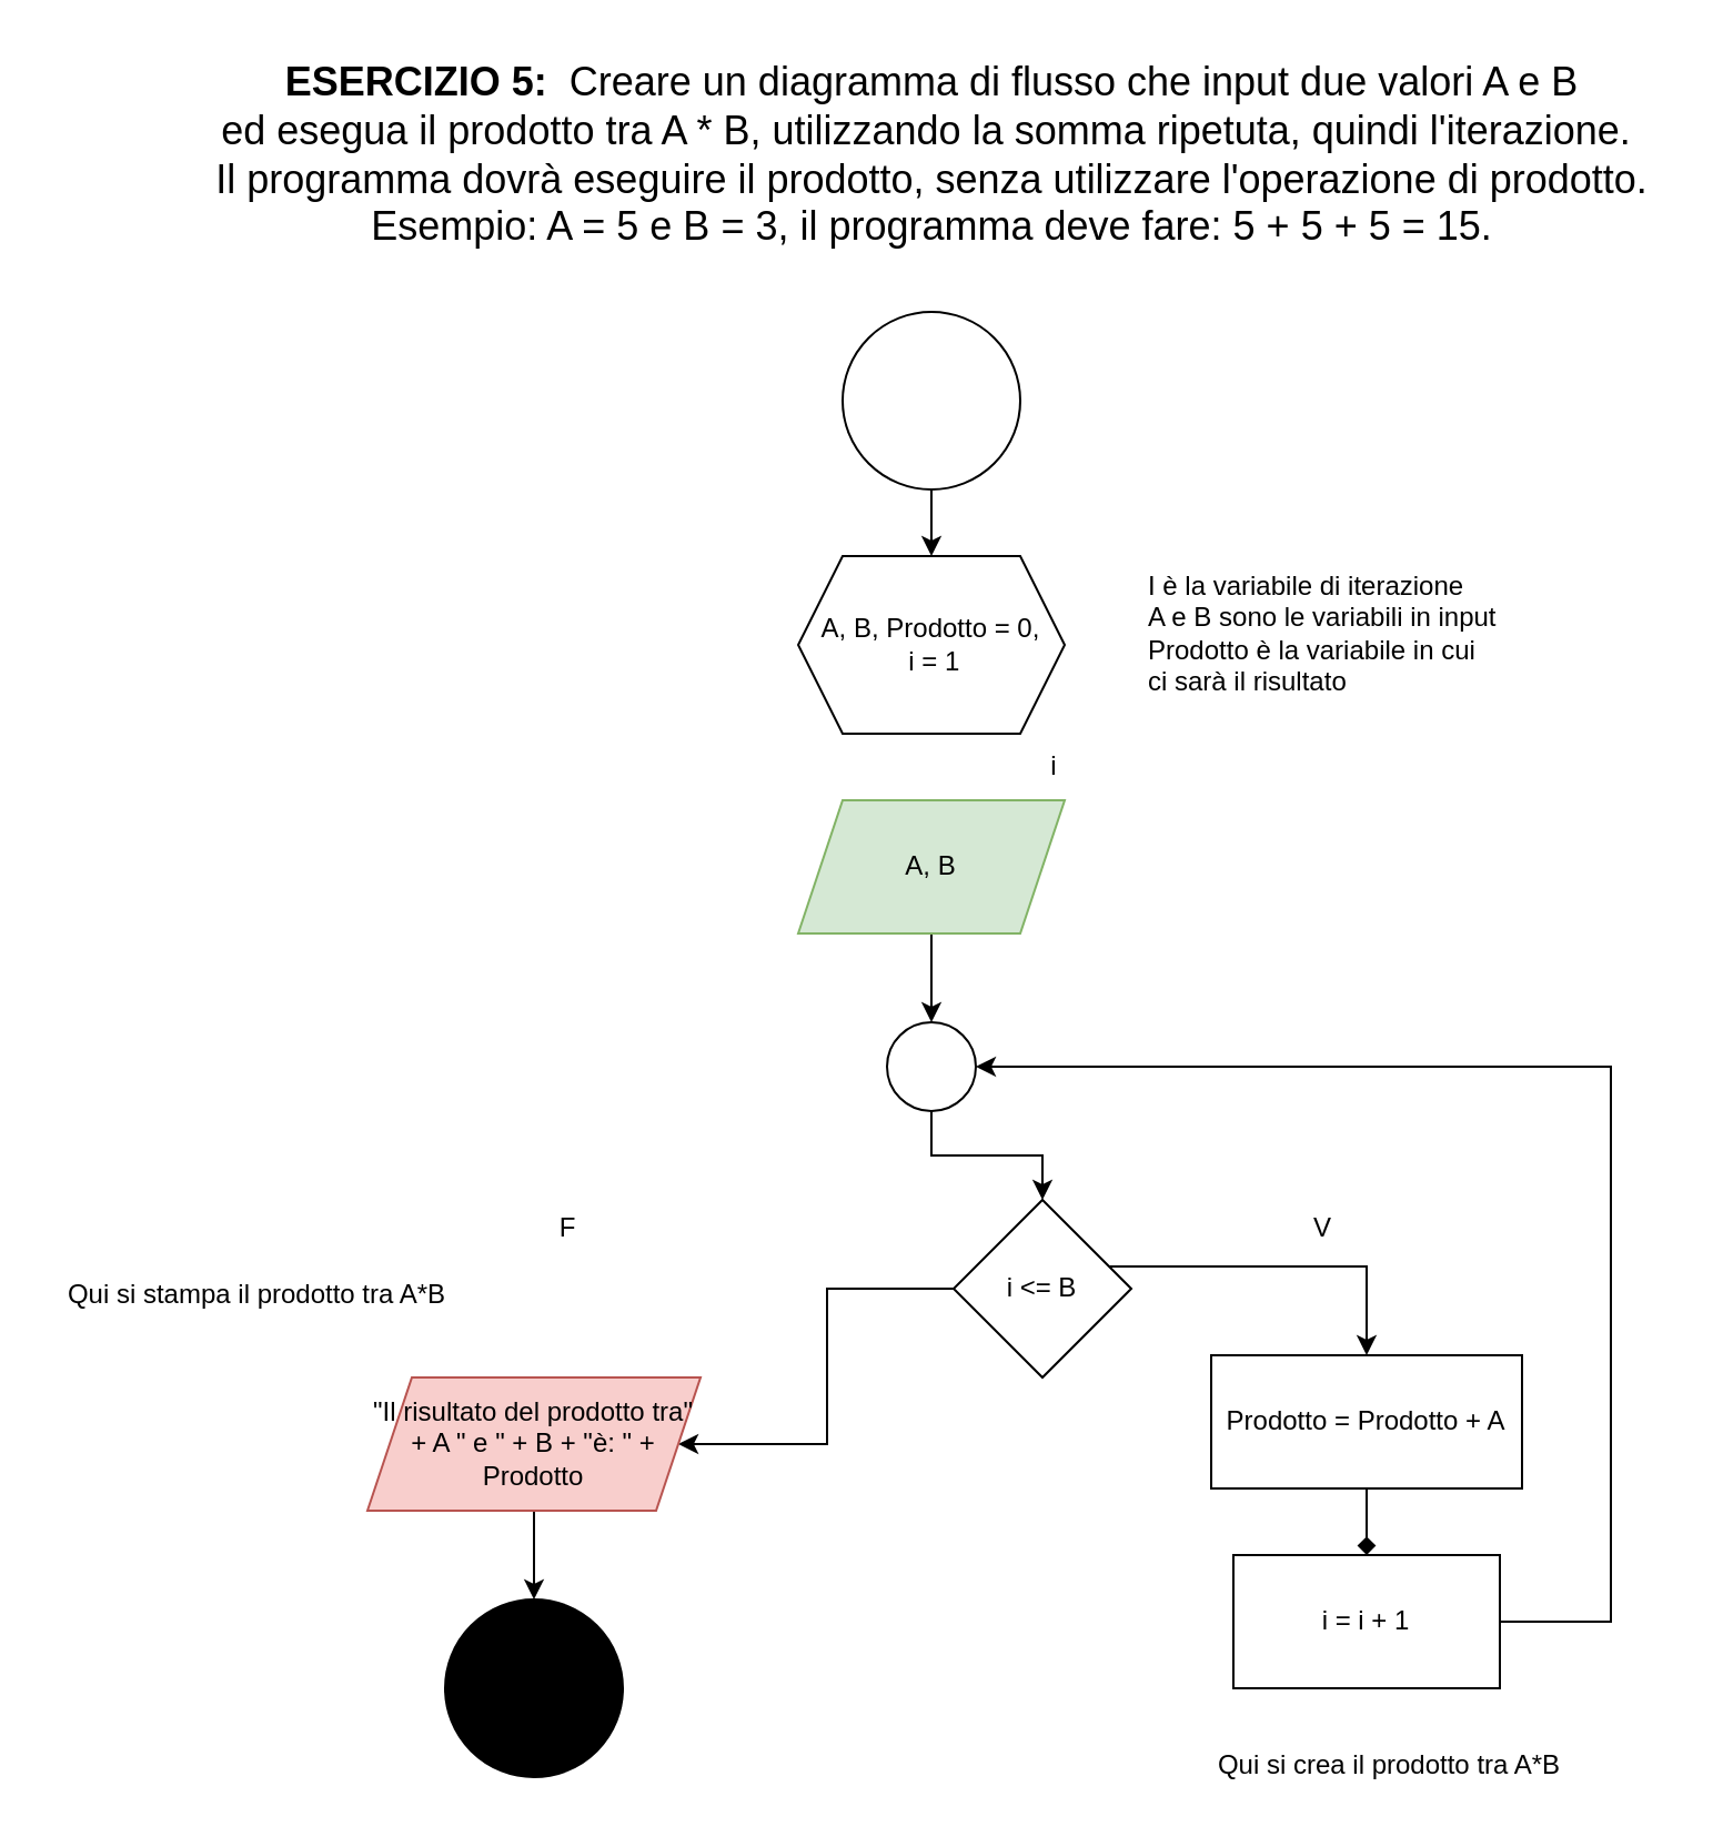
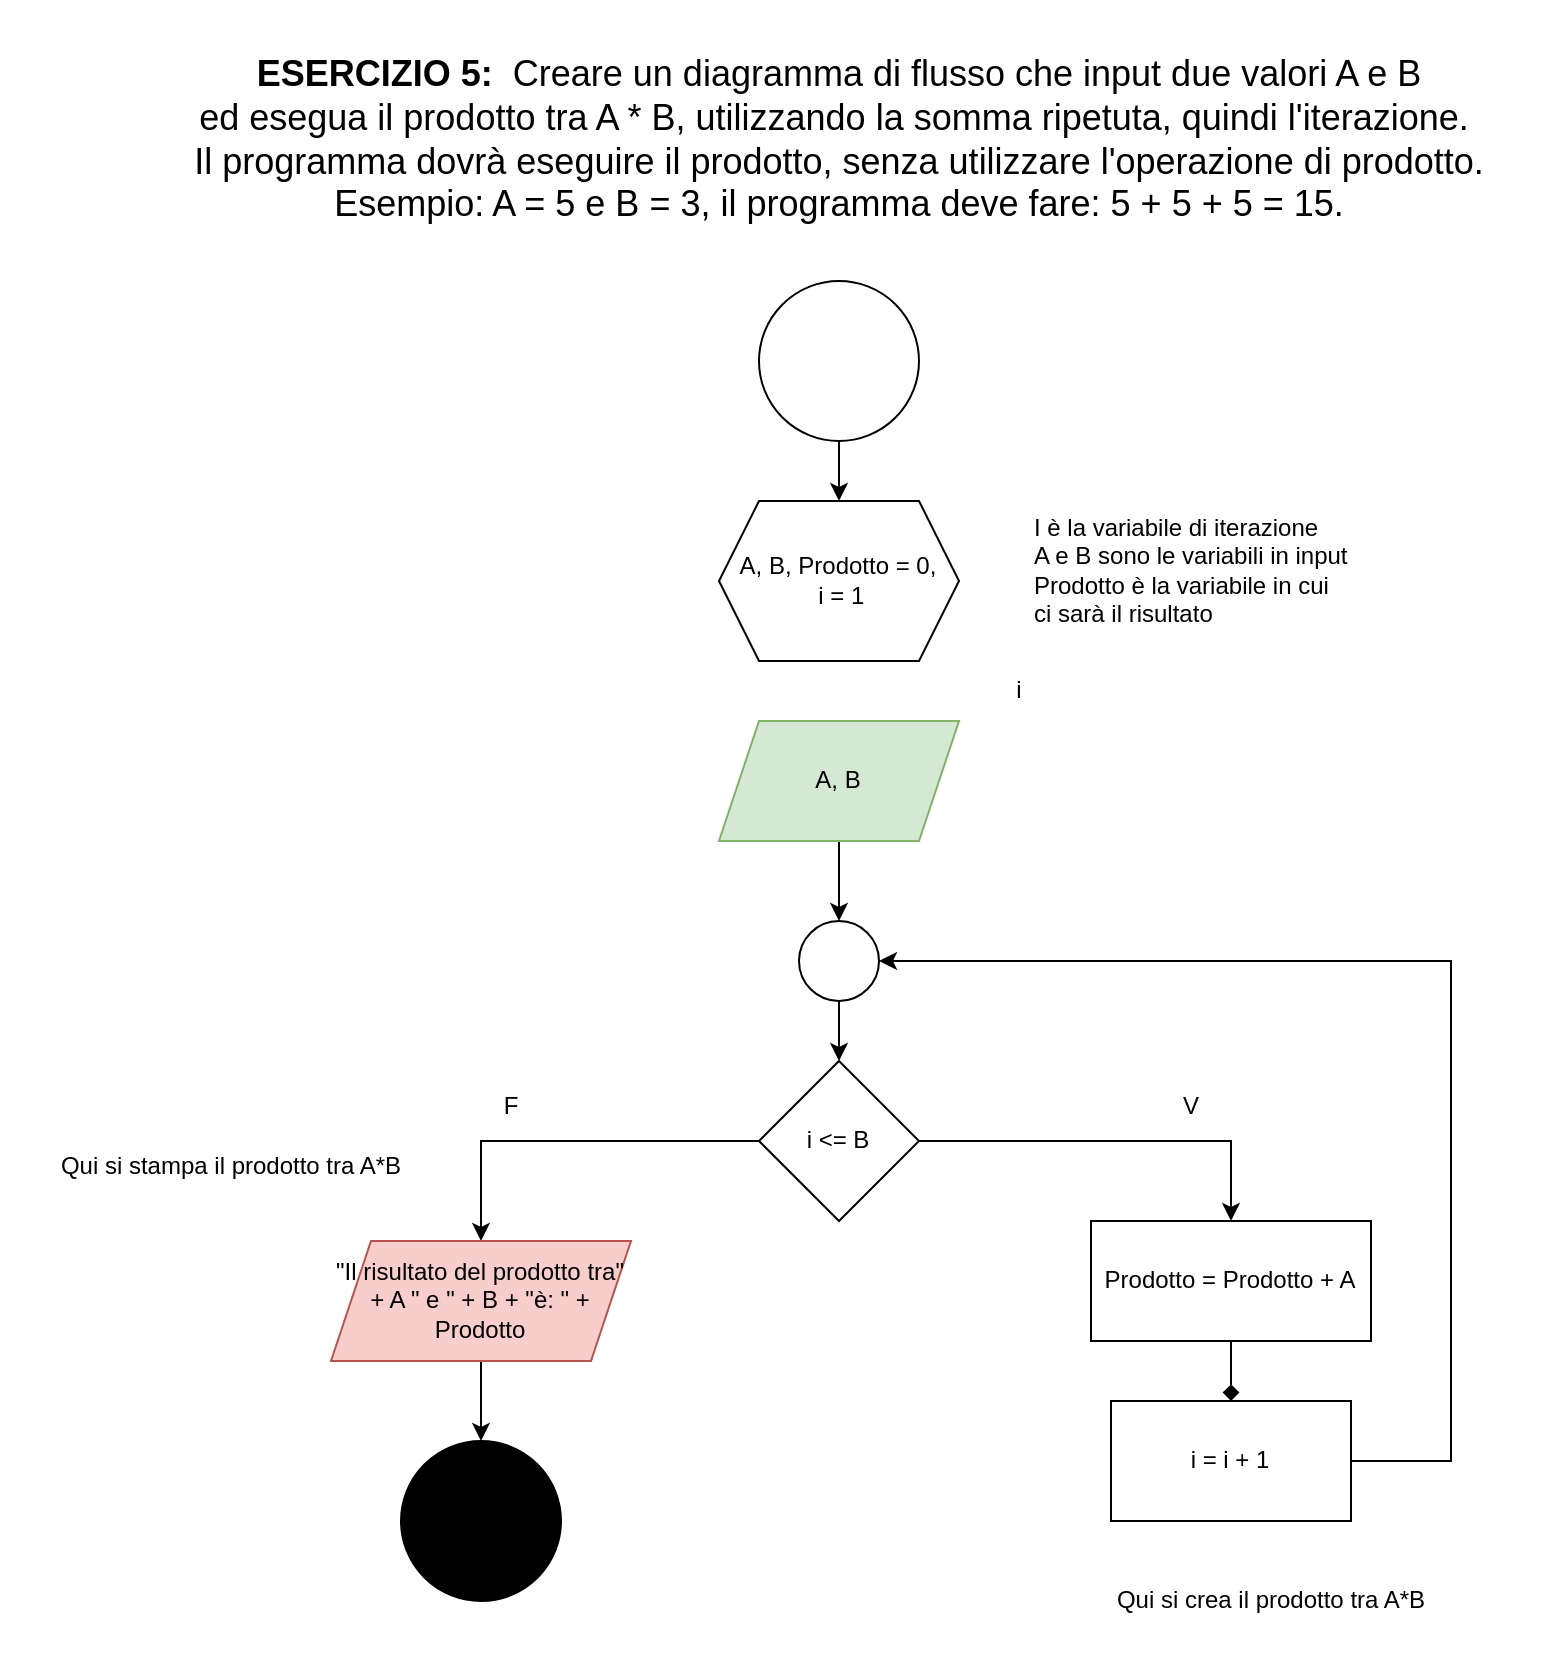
  <mxCell id="0" />
  <mxCell id="1" parent="0" />
  <mxCell id="2" value="&lt;b style=&quot;font-size: 18px;&quot;&gt;ESERCIZIO 5: &lt;/b&gt;&amp;nbsp;Creare un diagramma di flusso che input due valori A e B&lt;div&gt;ed esegua il prodotto tra A * B, utilizzando la somma ripetuta, quindi l'iterazione.&amp;nbsp;&lt;/div&gt;&lt;div&gt;Il programma dovrà eseguire il prodotto, senza utilizzare l'operazione di prodotto.&lt;/div&gt;&lt;div&gt;Esempio: A = 5 e B = 3, il programma deve fare: 5 + 5 + 5 = 15.&lt;/div&gt;" style="text;html=1;align=center;verticalAlign=middle;resizable=0;points=[];autosize=1;strokeColor=none;fillColor=none;fontSize=18;" vertex="1" parent="1"><mxGeometry x="84" y="20" width="670" height="100" as="geometry" /></mxCell>
  <mxCell id="3" value="" style="edgeStyle=orthogonalEdgeStyle;rounded=0;orthogonalLoop=1;jettySize=auto;html=1;" edge="1" parent="1" source="4" target="5"><mxGeometry relative="1" as="geometry" /></mxCell>
  <mxCell id="4" value="" style="ellipse;whiteSpace=wrap;html=1;aspect=fixed;" vertex="1" parent="1"><mxGeometry x="379" y="140" width="80" height="80" as="geometry" /></mxCell>
  <mxCell id="5" value="A, B, Prodotto = 0,&lt;div&gt;&amp;nbsp;i = 1&lt;/div&gt;" style="shape=hexagon;perimeter=hexagonPerimeter2;whiteSpace=wrap;html=1;fixedSize=1;" vertex="1" parent="1"><mxGeometry x="359" y="250" width="120" height="80" as="geometry" /></mxCell>
  <mxCell id="6" value="" style="edgeStyle=orthogonalEdgeStyle;rounded=0;orthogonalLoop=1;jettySize=auto;html=1;" edge="1" parent="1" source="7" target="11"><mxGeometry relative="1" as="geometry" /></mxCell>
  <mxCell id="7" value="A, B" style="shape=parallelogram;perimeter=parallelogramPerimeter;whiteSpace=wrap;html=1;fixedSize=1;fillColor=#d5e8d4;strokeColor=#82b366;" vertex="1" parent="1"><mxGeometry x="359" y="360" width="120" height="60" as="geometry" /></mxCell>
- <mxCell id="8" value="i" style="text;html=1;align=center;verticalAlign=middle;resizable=0;points=[];autosize=1;strokeColor=none;fillColor=none;" vertex="1" parent="1"><mxGeometry x="459" y="330" width="30" height="30" as="geometry" /></mxCell>
+ <mxCell id="8" value="i" style="text;html=1;align=center;verticalAlign=middle;resizable=0;points=[];autosize=1;strokeColor=none;fillColor=none;" vertex="1" parent="1"><mxGeometry x="494" y="330" width="30" height="30" as="geometry" /></mxCell>
  <mxCell id="9" value="I è la variabile di iterazione&lt;div&gt;A e B sono le variabili in input&lt;/div&gt;&lt;div&gt;Prodotto è la variabile in cui&amp;nbsp;&lt;/div&gt;&lt;div&gt;ci sarà il risultato&lt;/div&gt;" style="text;html=1;align=left;verticalAlign=middle;resizable=0;points=[];autosize=1;strokeColor=none;fillColor=none;" vertex="1" parent="1"><mxGeometry x="515" y="250" width="180" height="70" as="geometry" /></mxCell>
  <mxCell id="10" value="" style="edgeStyle=orthogonalEdgeStyle;rounded=0;orthogonalLoop=1;jettySize=auto;html=1;" edge="1" parent="1" source="11" target="14"><mxGeometry relative="1" as="geometry" /></mxCell>
  <mxCell id="11" value="" style="ellipse;whiteSpace=wrap;html=1;aspect=fixed;" vertex="1" parent="1"><mxGeometry x="399" y="460" width="40" height="40" as="geometry" /></mxCell>
  <mxCell id="12" value="" style="edgeStyle=orthogonalEdgeStyle;rounded=0;orthogonalLoop=1;jettySize=auto;html=1;" edge="1" parent="1" source="14" target="16"><mxGeometry relative="1" as="geometry"><Array as="points"><mxPoint x="615" y="570" /></Array></mxGeometry></mxCell>
  <mxCell id="13" value="" style="edgeStyle=orthogonalEdgeStyle;rounded=0;orthogonalLoop=1;jettySize=auto;html=1;" edge="1" parent="1" source="14" target="21"><mxGeometry relative="1" as="geometry" /></mxCell>
- <mxCell id="14" value="i &amp;lt;= B" style="rhombus;whiteSpace=wrap;html=1;" vertex="1" parent="1"><mxGeometry x="429" y="540" width="80" height="80" as="geometry" /></mxCell>
+ <mxCell id="14" value="i &amp;lt;= B" style="rhombus;whiteSpace=wrap;html=1;" vertex="1" parent="1"><mxGeometry x="379" y="530" width="80" height="80" as="geometry" /></mxCell>
  <mxCell id="15" value="" style="edgeStyle=orthogonalEdgeStyle;rounded=0;orthogonalLoop=1;jettySize=auto;html=1;endArrow=diamond;" edge="1" parent="1" source="16" target="18"><mxGeometry relative="1" as="geometry" /></mxCell>
  <mxCell id="16" value="Prodotto = Prodotto + A" style="whiteSpace=wrap;html=1;" vertex="1" parent="1"><mxGeometry x="545" y="610" width="140" height="60" as="geometry" /></mxCell>
  <mxCell id="17" style="edgeStyle=orthogonalEdgeStyle;rounded=0;orthogonalLoop=1;jettySize=auto;html=1;entryX=1;entryY=0.5;entryDx=0;entryDy=0;" edge="1" parent="1" source="18" target="11"><mxGeometry relative="1" as="geometry"><Array as="points"><mxPoint x="725" y="730" /><mxPoint x="725" y="480" /></Array></mxGeometry></mxCell>
  <mxCell id="18" value="i = i + 1" style="whiteSpace=wrap;html=1;" vertex="1" parent="1"><mxGeometry x="555" y="700" width="120" height="60" as="geometry" /></mxCell>
  <mxCell id="19" value="V" style="text;html=1;align=center;verticalAlign=middle;resizable=0;points=[];autosize=1;strokeColor=none;fillColor=none;" vertex="1" parent="1"><mxGeometry x="580" y="538" width="30" height="30" as="geometry" /></mxCell>
  <mxCell id="20" value="" style="edgeStyle=orthogonalEdgeStyle;rounded=0;orthogonalLoop=1;jettySize=auto;html=1;" edge="1" parent="1" source="21" target="23"><mxGeometry relative="1" as="geometry" /></mxCell>
  <mxCell id="21" value="&quot;Il risultato del prodotto tra&quot; + A &quot; e &quot; + B + &quot;è: &quot; + Prodotto" style="shape=parallelogram;perimeter=parallelogramPerimeter;whiteSpace=wrap;html=1;fixedSize=1;fillColor=#f8cecc;strokeColor=#b85450;" vertex="1" parent="1"><mxGeometry x="165" y="620" width="150" height="60" as="geometry" /></mxCell>
  <mxCell id="22" value="F" style="text;html=1;align=center;verticalAlign=middle;resizable=0;points=[];autosize=1;strokeColor=none;fillColor=none;" vertex="1" parent="1"><mxGeometry x="240" y="538" width="30" height="30" as="geometry" /></mxCell>
  <mxCell id="23" value="" style="ellipse;whiteSpace=wrap;html=1;fillColor=#000000;" vertex="1" parent="1"><mxGeometry x="200" y="720" width="80" height="80" as="geometry" /></mxCell>
- <mxCell id="24" value="Qui si crea il prodotto tra A*B" style="text;html=1;align=center;verticalAlign=middle;resizable=0;points=[];autosize=1;strokeColor=none;fillColor=none;" vertex="1" parent="1"><mxGeometry x="535" y="780" width="180" height="30" as="geometry" /></mxCell>
+ <mxCell id="24" value="Qui si crea il prodotto tra A*B" style="text;html=1;align=center;verticalAlign=middle;resizable=0;points=[];autosize=1;strokeColor=none;fillColor=none;" vertex="1" parent="1"><mxGeometry x="545" y="785" width="180" height="30" as="geometry" /></mxCell>
  <mxCell id="25" value="Qui si stampa il prodotto tra A*B" style="text;html=1;align=center;verticalAlign=middle;resizable=0;points=[];autosize=1;strokeColor=none;fillColor=none;" vertex="1" parent="1"><mxGeometry x="20" y="568" width="190" height="30" as="geometry" /></mxCell>
